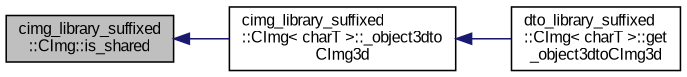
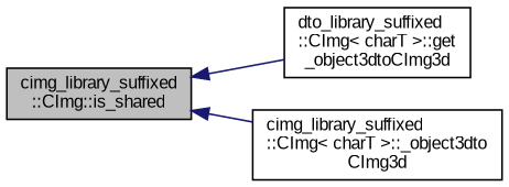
  digraph {
    fontname="Liberation Sans"
    rankdir=LR
    node [color=black fillcolor=white fontname="Liberation Sans" fontsize=10 shape=record style=filled]
    edge [color=midnightblue dir=back fontname="Liberation Sans" fontsize=10 labelfontname=Helvetica labelfontsize=10 style=solid]
    n1 [fillcolor=grey75 fontcolor=black height=0.2 label="cimg_library_suffixed\l::CImg::is_shared" width=0.4]
    n2 [height=0.2 label="dto_library_suffixed\l::CImg\< charT \>::get\l_object3dtoCImg3d" width=0.4]
    n3 [height=0.2 label="cimg_library_suffixed\l::CImg\< charT \>::_object3dto\lCImg3d" width=0.4]
-   n3 -> n2
+   n1 -> n2
    n1 -> n3
  }
